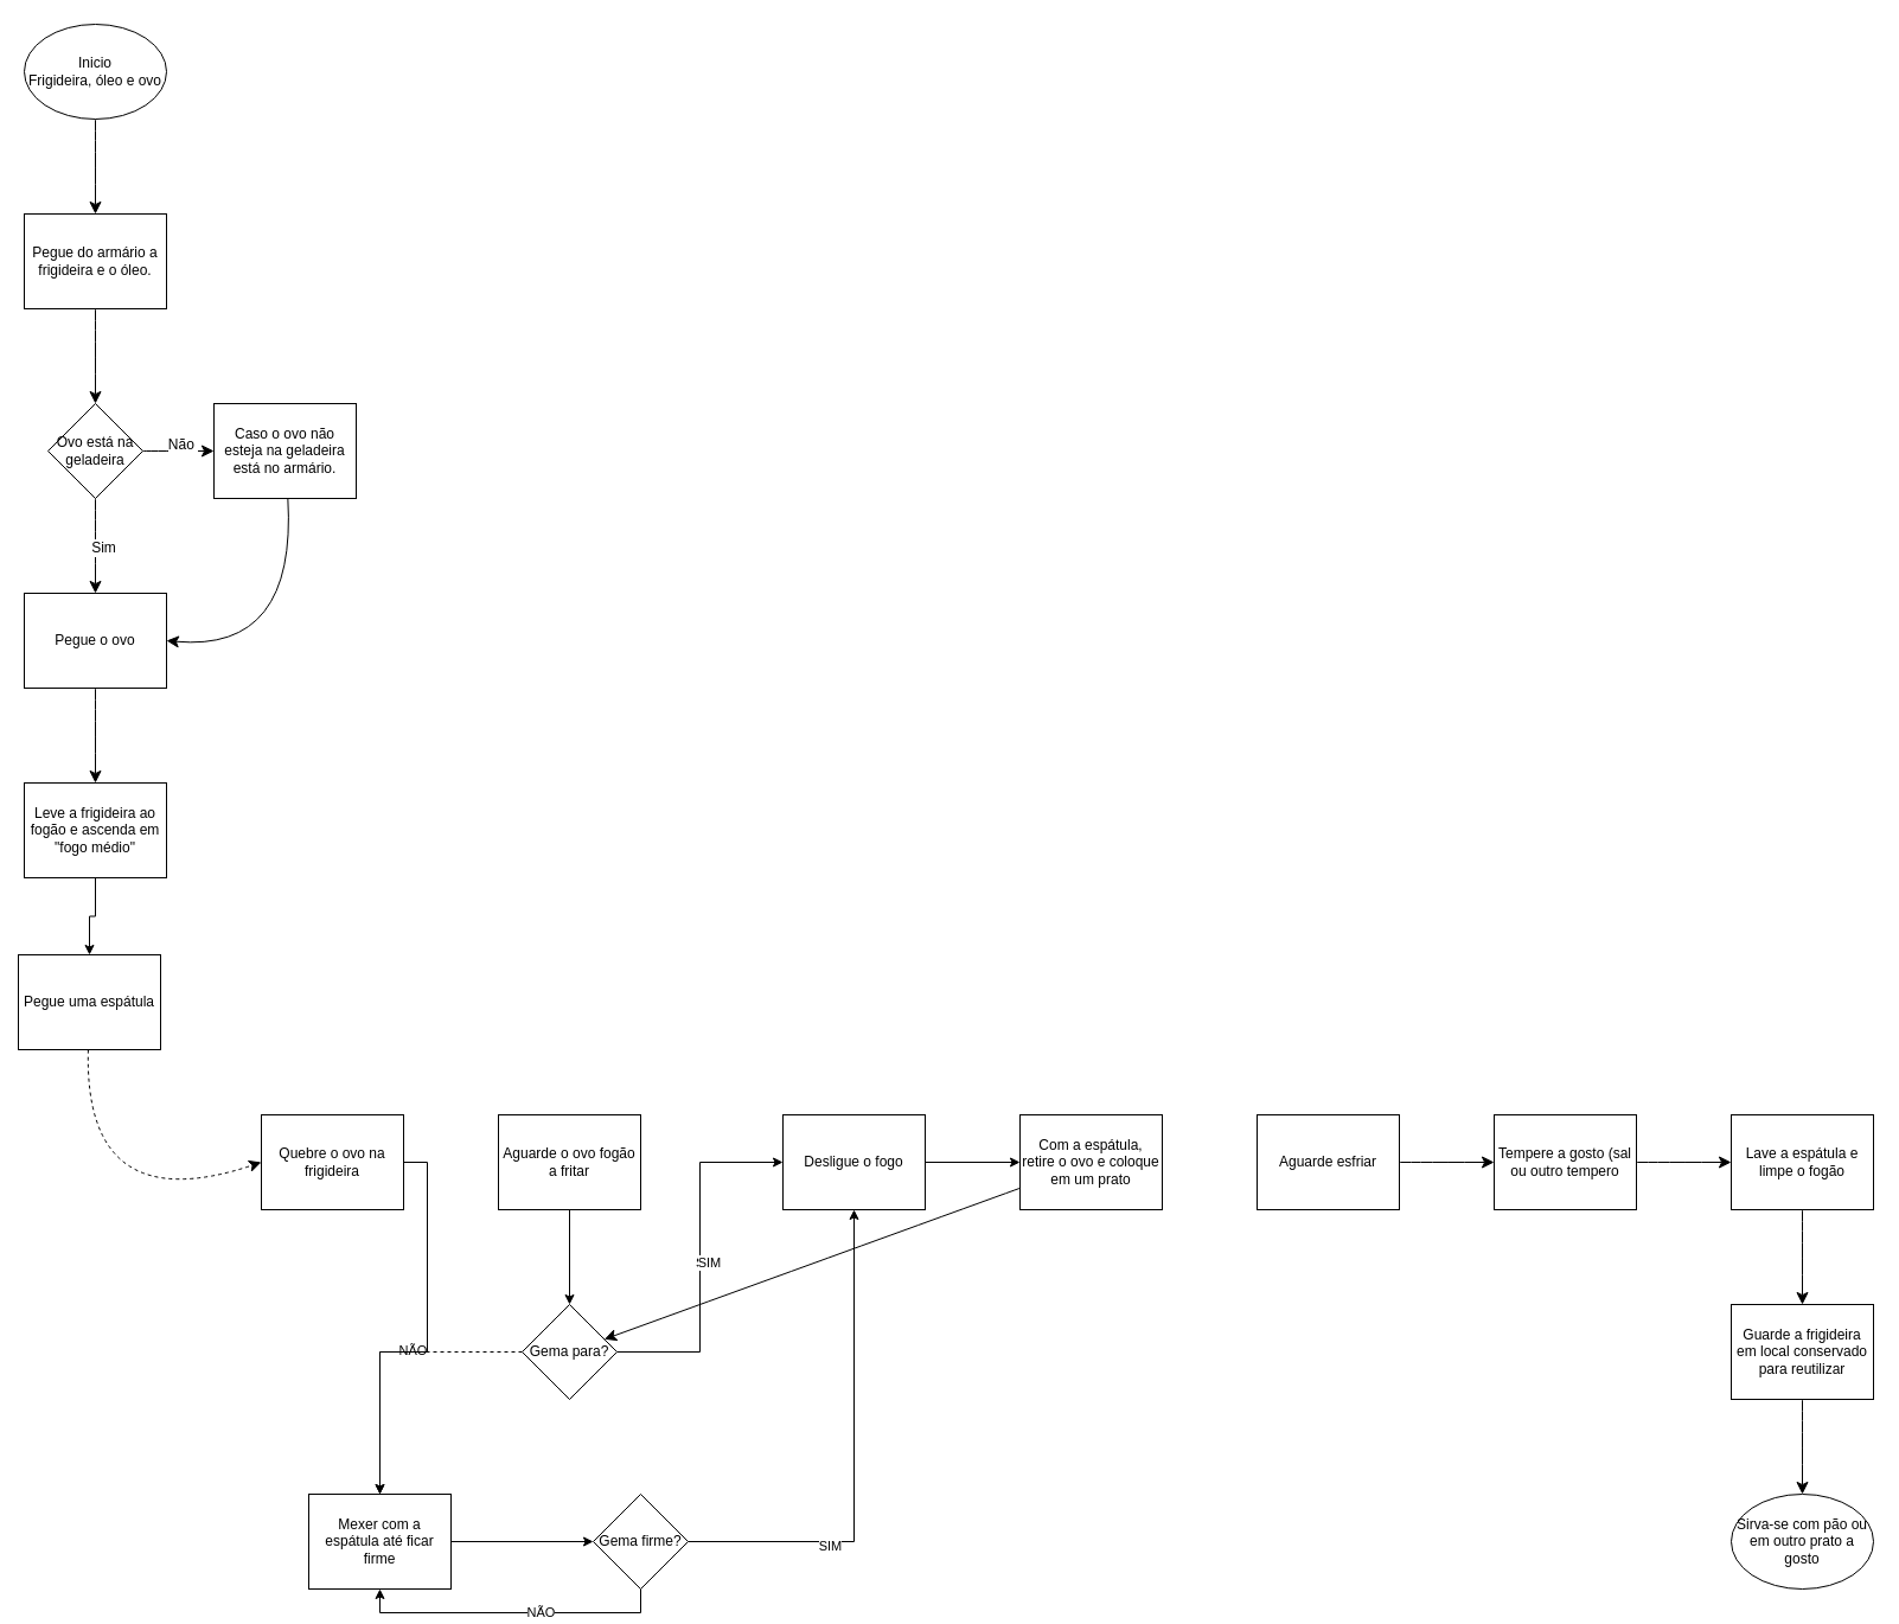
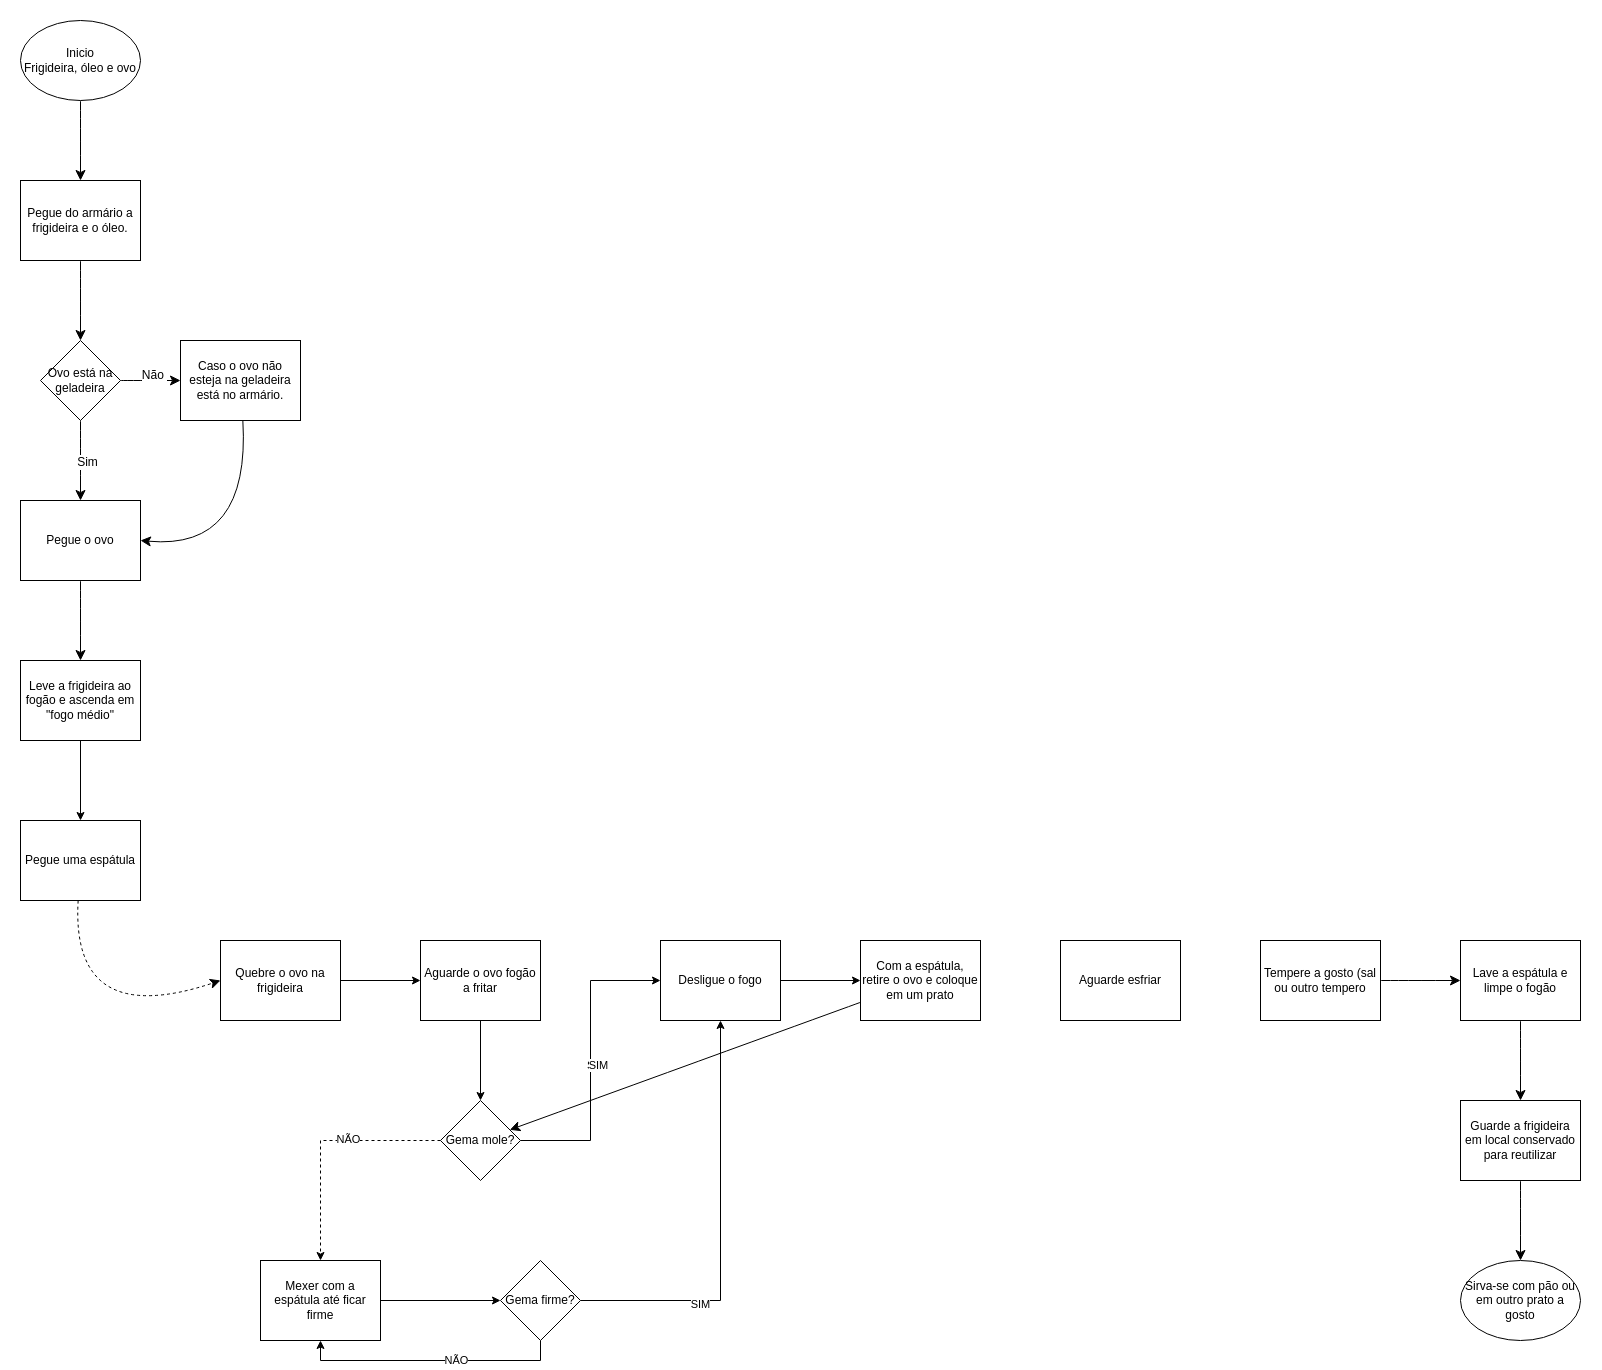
  <mxCell id="0" />
  <mxCell id="1" parent="0" />
  <mxCell id="2" style="edgeStyle=none;curved=1;rounded=0;orthogonalLoop=1;jettySize=auto;html=1;fontSize=12;startSize=8;endSize=8;" edge="1" parent="1" source="3" target="31"><mxGeometry relative="1" as="geometry"><mxPoint x="80" y="170" as="targetPoint" /></mxGeometry></mxCell>
  <mxCell id="3" value="Inicio&lt;div&gt;Frigideira, óleo e ovo&lt;/div&gt;" style="ellipse;whiteSpace=wrap;html=1;" parent="1" vertex="1"><mxGeometry x="20" y="20" width="120" height="80" as="geometry" /></mxCell>
  <mxCell id="4" style="edgeStyle=orthogonalEdgeStyle;rounded=0;orthogonalLoop=1;jettySize=auto;html=1;exitX=0.5;exitY=1;exitDx=0;exitDy=0;entryX=0.5;entryY=0;entryDx=0;entryDy=0;" parent="1" source="5" target="11" edge="1"><mxGeometry relative="1" as="geometry" /></mxCell>
  <mxCell id="5" value="Aguarde o ovo fogão a fritar" style="rounded=0;whiteSpace=wrap;html=1;" parent="1" vertex="1"><mxGeometry x="420" y="940" width="120" height="80" as="geometry" /></mxCell>
  <mxCell id="6" style="edgeStyle=orthogonalEdgeStyle;rounded=0;orthogonalLoop=1;jettySize=auto;html=1;exitX=1;exitY=0.5;exitDx=0;exitDy=0;entryX=0;entryY=0.5;entryDx=0;entryDy=0;" parent="1" source="11" target="27" edge="1"><mxGeometry relative="1" as="geometry"><mxPoint x="600" y="1220" as="targetPoint" /></mxGeometry></mxCell>
  <mxCell id="7" value="Sim" style="edgeLabel;html=1;align=center;verticalAlign=middle;resizable=0;points=[];" parent="6" vertex="1" connectable="0"><mxGeometry x="-0.025" y="-5" relative="1" as="geometry"><mxPoint as="offset" /></mxGeometry></mxCell>
  <mxCell id="8" value="SIM" style="edgeLabel;html=1;align=center;verticalAlign=middle;resizable=0;points=[];" parent="6" vertex="1" connectable="0"><mxGeometry x="-0.029" y="-7" relative="1" as="geometry"><mxPoint as="offset" /></mxGeometry></mxCell>
  <mxCell id="9" style="edgeStyle=orthogonalEdgeStyle;rounded=0;orthogonalLoop=1;jettySize=auto;html=1;exitX=0;exitY=0.5;exitDx=0;exitDy=0;entryX=0.5;entryY=0;entryDx=0;entryDy=0;dashed=1;" parent="1" source="11" target="19" edge="1"><mxGeometry relative="1" as="geometry" /></mxCell>
  <mxCell id="10" value="NÃO" style="edgeLabel;html=1;align=center;verticalAlign=middle;resizable=0;points=[];" parent="9" vertex="1" connectable="0"><mxGeometry x="-0.225" y="-2" relative="1" as="geometry"><mxPoint as="offset" /></mxGeometry></mxCell>
- <mxCell id="11" value="Gema para?" style="rhombus;whiteSpace=wrap;html=1;" parent="1" vertex="1"><mxGeometry x="440" y="1100" width="80" height="80" as="geometry" /></mxCell>
+ <mxCell id="11" value="Gema mole?" style="rhombus;whiteSpace=wrap;html=1;" parent="1" vertex="1"><mxGeometry x="440" y="1100" width="80" height="80" as="geometry" /></mxCell>
  <mxCell id="12" style="edgeStyle=orthogonalEdgeStyle;rounded=0;orthogonalLoop=1;jettySize=auto;html=1;exitX=1;exitY=0.5;exitDx=0;exitDy=0;entryX=0.5;entryY=1;entryDx=0;entryDy=0;" parent="1" source="16" target="27" edge="1"><mxGeometry relative="1" as="geometry" /></mxCell>
  <mxCell id="13" value="SIM" style="edgeLabel;html=1;align=center;verticalAlign=middle;resizable=0;points=[];" parent="12" vertex="1" connectable="0"><mxGeometry x="-0.434" y="-3" relative="1" as="geometry"><mxPoint as="offset" /></mxGeometry></mxCell>
  <mxCell id="14" style="edgeStyle=orthogonalEdgeStyle;rounded=0;orthogonalLoop=1;jettySize=auto;html=1;exitX=0.5;exitY=1;exitDx=0;exitDy=0;entryX=0.5;entryY=1;entryDx=0;entryDy=0;" parent="1" source="16" target="19" edge="1"><mxGeometry relative="1" as="geometry" /></mxCell>
  <mxCell id="15" value="NÃO" style="edgeLabel;html=1;align=center;verticalAlign=middle;resizable=0;points=[];" parent="14" vertex="1" connectable="0"><mxGeometry x="-0.194" y="-1" relative="1" as="geometry"><mxPoint as="offset" /></mxGeometry></mxCell>
  <mxCell id="16" value="Gema firme?" style="rhombus;whiteSpace=wrap;html=1;" parent="1" vertex="1"><mxGeometry x="500" y="1260" width="80" height="80" as="geometry" /></mxCell>
  <mxCell id="17" value="Sirva-se com pão ou em outro prato a gosto" style="ellipse;whiteSpace=wrap;html=1;" parent="1" vertex="1"><mxGeometry x="1460" y="1260" width="120" height="80" as="geometry" /></mxCell>
  <mxCell id="18" style="edgeStyle=orthogonalEdgeStyle;rounded=0;orthogonalLoop=1;jettySize=auto;html=1;exitX=1;exitY=0.5;exitDx=0;exitDy=0;entryX=0;entryY=0.5;entryDx=0;entryDy=0;" parent="1" source="19" target="16" edge="1"><mxGeometry relative="1" as="geometry" /></mxCell>
  <mxCell id="19" value="Mexer com a espátula até ficar firme" style="rounded=0;whiteSpace=wrap;html=1;" parent="1" vertex="1"><mxGeometry x="260" y="1260" width="120" height="80" as="geometry" /></mxCell>
- <mxCell id="20" style="edgeStyle=orthogonalEdgeStyle;rounded=0;orthogonalLoop=1;jettySize=auto;html=1;exitX=1;exitY=0.5;exitDx=0;exitDy=0;" parent="1" source="21" target="19" edge="1"><mxGeometry relative="1" as="geometry" /></mxCell>
+ <mxCell id="20" style="edgeStyle=orthogonalEdgeStyle;rounded=0;orthogonalLoop=1;jettySize=auto;html=1;exitX=1;exitY=0.5;exitDx=0;exitDy=0;entryX=0;entryY=0.5;entryDx=0;entryDy=0;" parent="1" source="21" target="5" edge="1"><mxGeometry relative="1" as="geometry" /></mxCell>
  <mxCell id="21" value="Quebre o ovo na frigideira" style="rounded=0;whiteSpace=wrap;html=1;" parent="1" vertex="1"><mxGeometry x="220" y="940" width="120" height="80" as="geometry" /></mxCell>
  <mxCell id="22" style="edgeStyle=none;curved=1;rounded=0;orthogonalLoop=1;jettySize=auto;html=1;fontSize=12;startSize=8;endSize=8;entryX=0;entryY=0.5;entryDx=0;entryDy=0;dashed=1;" edge="1" parent="1" source="23" target="21"><mxGeometry relative="1" as="geometry"><mxPoint x="210" y="990" as="targetPoint" /><Array as="points"><mxPoint x="70" y="1030" /></Array></mxGeometry></mxCell>
- <mxCell id="23" value="Pegue uma espátula" style="rounded=0;whiteSpace=wrap;html=1;" parent="1" vertex="1"><mxGeometry x="15" y="805" width="120" height="80" as="geometry" /></mxCell>
+ <mxCell id="23" value="Pegue uma espátula" style="rounded=0;whiteSpace=wrap;html=1;" parent="1" vertex="1"><mxGeometry x="20" y="820" width="120" height="80" as="geometry" /></mxCell>
  <mxCell id="24" style="edgeStyle=orthogonalEdgeStyle;rounded=0;orthogonalLoop=1;jettySize=auto;html=1;exitX=0.5;exitY=1;exitDx=0;exitDy=0;" parent="1" source="25" target="23" edge="1"><mxGeometry relative="1" as="geometry" /></mxCell>
  <mxCell id="25" value="Leve a frigideira ao fogão e ascenda em &quot;fogo médio&quot;" style="rounded=0;whiteSpace=wrap;html=1;" parent="1" vertex="1"><mxGeometry x="20" y="660" width="120" height="80" as="geometry" /></mxCell>
  <mxCell id="26" style="edgeStyle=orthogonalEdgeStyle;rounded=0;orthogonalLoop=1;jettySize=auto;html=1;exitX=1;exitY=0.5;exitDx=0;exitDy=0;entryX=0;entryY=0.5;entryDx=0;entryDy=0;" parent="1" source="27" target="29" edge="1"><mxGeometry relative="1" as="geometry" /></mxCell>
  <mxCell id="27" value="Desligue o fogo" style="rounded=0;whiteSpace=wrap;html=1;" parent="1" vertex="1"><mxGeometry x="660" y="940" width="120" height="80" as="geometry" /></mxCell>
  <mxCell id="28" style="edgeStyle=none;curved=1;rounded=0;orthogonalLoop=1;jettySize=auto;html=1;fontSize=12;startSize=8;endSize=8;" edge="1" parent="1" source="29" target="11"><mxGeometry relative="1" as="geometry" /></mxCell>
  <mxCell id="29" value="Com a espátula, retire o ovo e coloque em um prato" style="rounded=0;whiteSpace=wrap;html=1;" parent="1" vertex="1"><mxGeometry x="860" y="940" width="120" height="80" as="geometry" /></mxCell>
  <mxCell id="30" style="edgeStyle=none;curved=1;rounded=0;orthogonalLoop=1;jettySize=auto;html=1;entryX=0.5;entryY=0;entryDx=0;entryDy=0;fontSize=12;startSize=8;endSize=8;" edge="1" parent="1" source="31"><mxGeometry relative="1" as="geometry"><mxPoint x="80" y="340" as="targetPoint" /></mxGeometry></mxCell>
  <mxCell id="31" value="Pegue do armário a frigideira e o óleo." style="rounded=0;whiteSpace=wrap;html=1;" vertex="1" parent="1"><mxGeometry x="20" y="180" width="120" height="80" as="geometry" /></mxCell>
  <mxCell id="32" style="edgeStyle=none;curved=1;rounded=0;orthogonalLoop=1;jettySize=auto;html=1;fontSize=12;startSize=8;endSize=8;exitX=0.5;exitY=1;exitDx=0;exitDy=0;" edge="1" parent="1" source="36"><mxGeometry relative="1" as="geometry"><mxPoint x="90" y="600" as="sourcePoint" /><mxPoint x="80" y="500" as="targetPoint" /><Array as="points" /></mxGeometry></mxCell>
  <mxCell id="33" value="Sim" style="edgeLabel;html=1;align=center;verticalAlign=middle;resizable=0;points=[];fontSize=12;" vertex="1" connectable="0" parent="32"><mxGeometry x="0.026" y="6" relative="1" as="geometry"><mxPoint as="offset" /></mxGeometry></mxCell>
  <mxCell id="34" style="edgeStyle=none;curved=1;rounded=0;orthogonalLoop=1;jettySize=auto;html=1;entryX=0;entryY=0.5;entryDx=0;entryDy=0;fontSize=12;startSize=8;endSize=8;exitX=1;exitY=0.5;exitDx=0;exitDy=0;" edge="1" parent="1" source="36" target="40"><mxGeometry relative="1" as="geometry"><mxPoint x="140" y="440" as="sourcePoint" /><mxPoint x="230" y="490" as="targetPoint" /></mxGeometry></mxCell>
  <mxCell id="35" value="Não&amp;nbsp;" style="edgeLabel;html=1;align=center;verticalAlign=middle;resizable=0;points=[];fontSize=12;" vertex="1" connectable="0" parent="34"><mxGeometry x="0.086" y="6" relative="1" as="geometry"><mxPoint as="offset" /></mxGeometry></mxCell>
  <mxCell id="36" value="Ovo está na geladeira" style="rhombus;whiteSpace=wrap;html=1;" vertex="1" parent="1"><mxGeometry x="40" y="340" width="80" height="80" as="geometry" /></mxCell>
  <mxCell id="37" style="edgeStyle=none;curved=1;rounded=0;orthogonalLoop=1;jettySize=auto;html=1;entryX=0.5;entryY=0;entryDx=0;entryDy=0;fontSize=12;startSize=8;endSize=8;" edge="1" parent="1" source="38" target="25"><mxGeometry relative="1" as="geometry" /></mxCell>
  <mxCell id="38" value="Pegue o ovo" style="rounded=0;whiteSpace=wrap;html=1;" vertex="1" parent="1"><mxGeometry x="20" y="500" width="120" height="80" as="geometry" /></mxCell>
  <mxCell id="39" style="edgeStyle=none;curved=1;rounded=0;orthogonalLoop=1;jettySize=auto;html=1;entryX=1;entryY=0.5;entryDx=0;entryDy=0;fontSize=12;startSize=8;endSize=8;" edge="1" parent="1" source="40" target="38"><mxGeometry relative="1" as="geometry"><Array as="points"><mxPoint x="250" y="550" /></Array></mxGeometry></mxCell>
  <mxCell id="40" value="Caso o ovo não esteja na geladeira está no armário." style="rounded=0;whiteSpace=wrap;html=1;" vertex="1" parent="1"><mxGeometry x="180" y="340" width="120" height="80" as="geometry" /></mxCell>
- <mxCell id="41" value="" style="edgeStyle=none;curved=1;rounded=0;orthogonalLoop=1;jettySize=auto;html=1;fontSize=12;startSize=8;endSize=8;" edge="1" parent="1" source="42" target="44"><mxGeometry relative="1" as="geometry" /></mxCell>
  <mxCell id="42" value="Aguarde esfriar" style="rounded=0;whiteSpace=wrap;html=1;" vertex="1" parent="1"><mxGeometry x="1060" y="940" width="120" height="80" as="geometry" /></mxCell>
  <mxCell id="43" value="" style="edgeStyle=none;curved=1;rounded=0;orthogonalLoop=1;jettySize=auto;html=1;fontSize=12;startSize=8;endSize=8;" edge="1" parent="1" source="44" target="46"><mxGeometry relative="1" as="geometry" /></mxCell>
  <mxCell id="44" value="Tempere a gosto (sal ou outro tempero" style="rounded=0;whiteSpace=wrap;html=1;" vertex="1" parent="1"><mxGeometry x="1260" y="940" width="120" height="80" as="geometry" /></mxCell>
  <mxCell id="45" value="" style="edgeStyle=none;curved=1;rounded=0;orthogonalLoop=1;jettySize=auto;html=1;fontSize=12;startSize=8;endSize=8;" edge="1" parent="1" source="46" target="48"><mxGeometry relative="1" as="geometry" /></mxCell>
  <mxCell id="46" value="Lave a espátula e limpe o fogão" style="rounded=0;whiteSpace=wrap;html=1;" vertex="1" parent="1"><mxGeometry x="1460" y="940" width="120" height="80" as="geometry" /></mxCell>
  <mxCell id="47" value="" style="edgeStyle=none;curved=1;rounded=0;orthogonalLoop=1;jettySize=auto;html=1;fontSize=12;startSize=8;endSize=8;" edge="1" parent="1" source="48" target="17"><mxGeometry relative="1" as="geometry" /></mxCell>
  <mxCell id="48" value="Guarde a frigideira em local conservado para reutilizar" style="rounded=0;whiteSpace=wrap;html=1;" vertex="1" parent="1"><mxGeometry x="1460" y="1100" width="120" height="80" as="geometry" /></mxCell>
